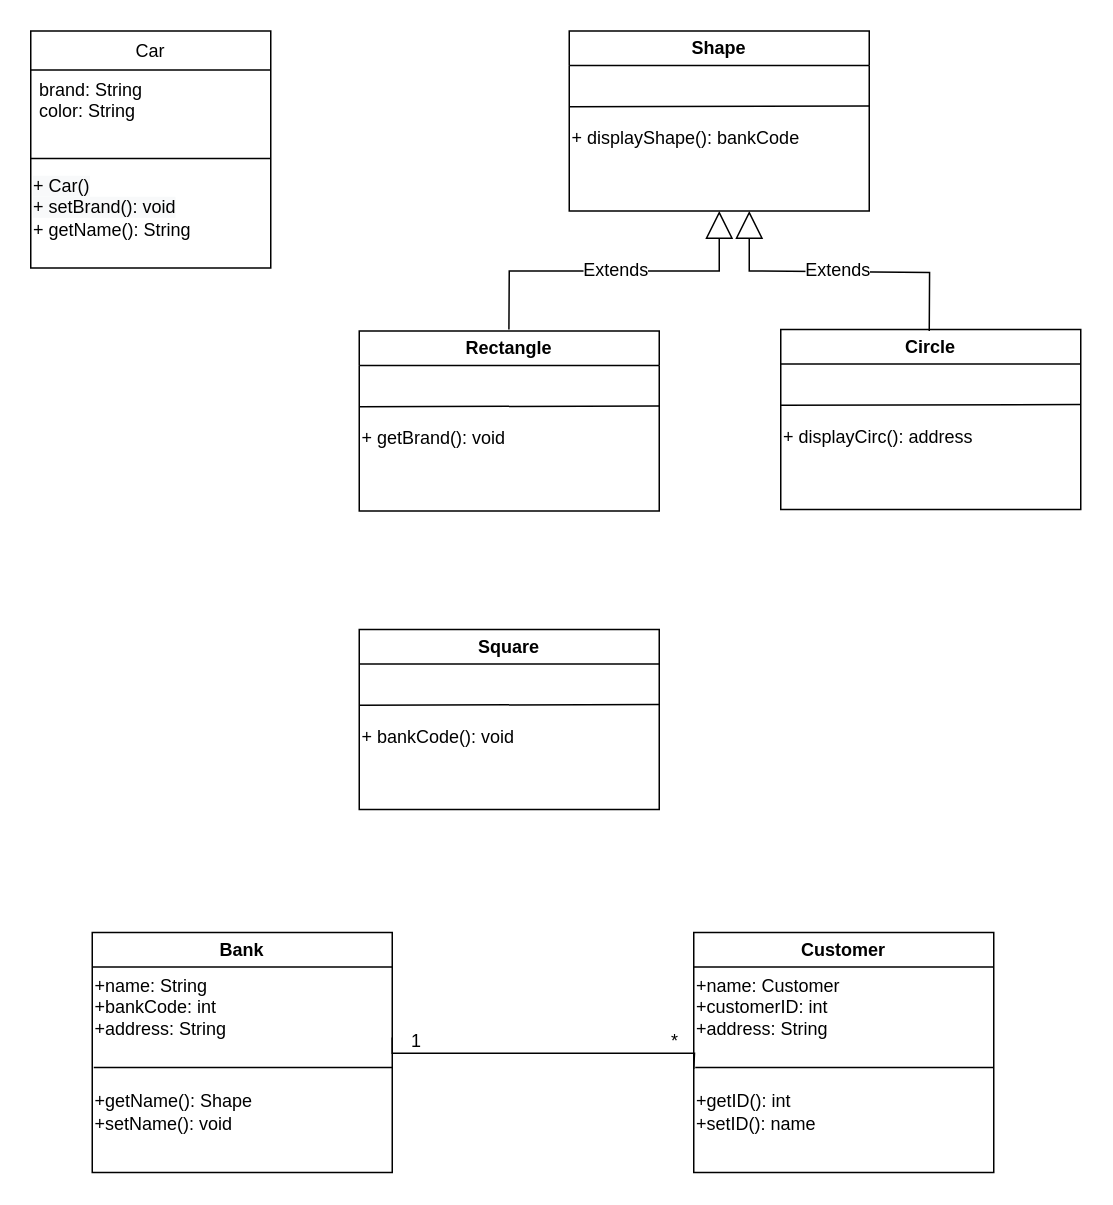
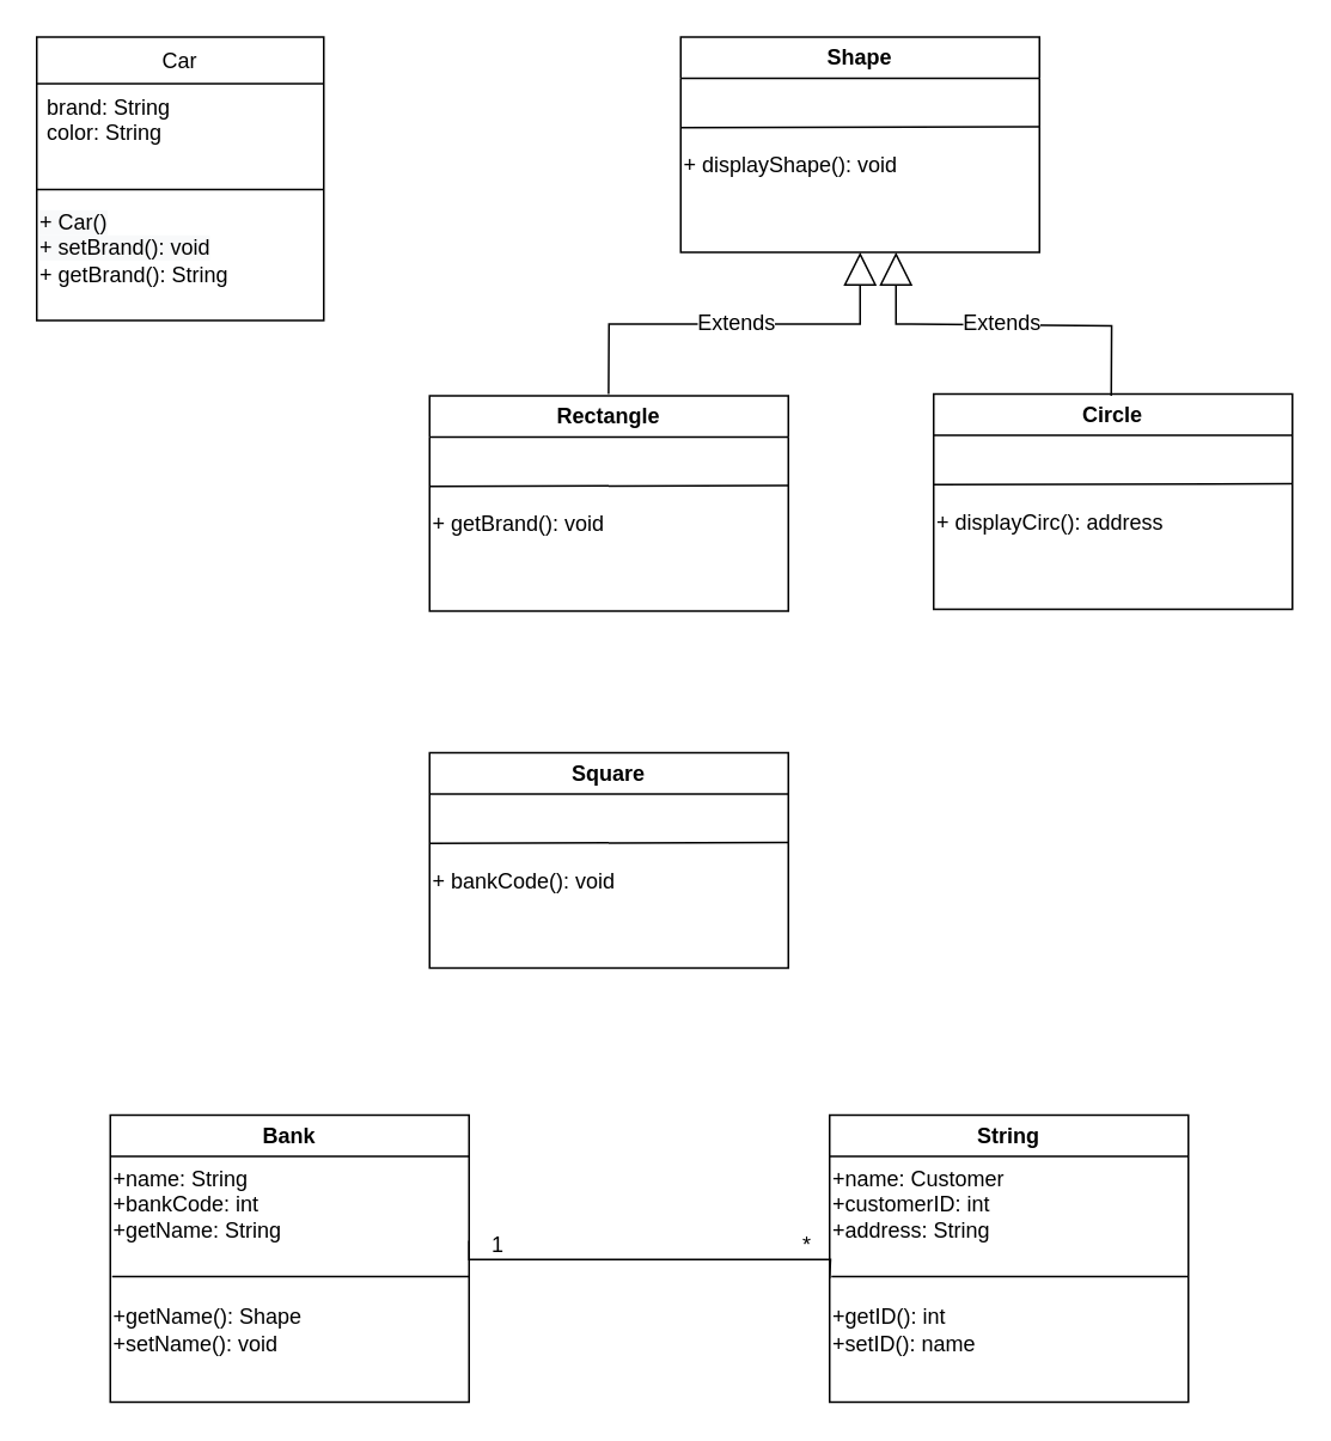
  <mxCell id="0" />
  <mxCell id="1" parent="0" />
  <mxCell id="2" value="Car" style="swimlane;fontStyle=0;align=center;verticalAlign=top;childLayout=stackLayout;horizontal=1;startSize=26;horizontalStack=0;resizeParent=1;resizeLast=0;collapsible=1;marginBottom=0;rounded=0;shadow=0;strokeWidth=1;" parent="1" vertex="1"><mxGeometry x="20" y="20" width="160" height="158" as="geometry"><mxRectangle x="230" y="140" width="160" height="26" as="alternateBounds" /></mxGeometry></mxCell>
  <mxCell id="3" value="brand: String&#10;color: String" style="text;align=left;verticalAlign=top;spacingLeft=4;spacingRight=4;overflow=hidden;rotatable=0;points=[[0,0.5],[1,0.5]];portConstraint=eastwest;" parent="2" vertex="1"><mxGeometry y="26" width="160" height="54" as="geometry" /></mxCell>
  <mxCell id="4" value="" style="line;html=1;strokeWidth=1;align=left;verticalAlign=middle;spacingTop=-1;spacingLeft=3;spacingRight=3;rotatable=0;labelPosition=right;points=[];portConstraint=eastwest;" parent="2" vertex="1"><mxGeometry y="80" width="160" height="10" as="geometry" /></mxCell>
- <mxCell id="5" value="&lt;span style=&quot;color: rgb(0, 0, 0); font-family: Helvetica; font-size: 12px; font-style: normal; font-variant-ligatures: normal; font-variant-caps: normal; font-weight: 400; letter-spacing: normal; orphans: 2; text-align: left; text-indent: 0px; text-transform: none; widows: 2; word-spacing: 0px; -webkit-text-stroke-width: 0px; background-color: rgb(248, 249, 250); text-decoration-thickness: initial; text-decoration-style: initial; text-decoration-color: initial; float: none; display: inline !important;&quot;&gt;+ Car()&lt;br&gt;+ setBrand(): void&lt;br&gt;&lt;/span&gt;&lt;span style=&quot;&quot;&gt;+ getName(): String&lt;/span&gt;" style="text;whiteSpace=wrap;html=1;" vertex="1" parent="2"><mxGeometry y="90" width="160" height="68" as="geometry" /></mxCell>
+ <mxCell id="5" value="&lt;span style=&quot;color: rgb(0, 0, 0); font-family: Helvetica; font-size: 12px; font-style: normal; font-variant-ligatures: normal; font-variant-caps: normal; font-weight: 400; letter-spacing: normal; orphans: 2; text-align: left; text-indent: 0px; text-transform: none; widows: 2; word-spacing: 0px; -webkit-text-stroke-width: 0px; background-color: rgb(248, 249, 250); text-decoration-thickness: initial; text-decoration-style: initial; text-decoration-color: initial; float: none; display: inline !important;&quot;&gt;+ Car()&lt;br&gt;+ setBrand(): void&lt;br&gt;&lt;/span&gt;&lt;span style=&quot;&quot;&gt;+ getBrand(): String&lt;/span&gt;" style="text;whiteSpace=wrap;html=1;" vertex="1" parent="2"><mxGeometry y="90" width="160" height="68" as="geometry" /></mxCell>
  <mxCell id="6" value="&lt;font style=&quot;font-size: 12px;&quot;&gt;Shape&lt;/font&gt;" style="swimlane;whiteSpace=wrap;html=1;fontSize=8;" vertex="1" parent="1"><mxGeometry x="379" y="20" width="200" height="120" as="geometry" /></mxCell>
- <mxCell id="7" value="+ displayShape(): bankCode&lt;br&gt;" style="text;html=1;strokeColor=none;fillColor=none;align=left;verticalAlign=middle;whiteSpace=wrap;rounded=0;fontSize=12;" vertex="1" parent="6"><mxGeometry y="52" width="200" height="40" as="geometry" /></mxCell>
+ <mxCell id="7" value="+ displayShape(): void&lt;br&gt;" style="text;html=1;strokeColor=none;fillColor=none;align=left;verticalAlign=middle;whiteSpace=wrap;rounded=0;fontSize=12;" vertex="1" parent="6"><mxGeometry y="52" width="200" height="40" as="geometry" /></mxCell>
  <mxCell id="8" value="" style="endArrow=none;html=1;rounded=0;fontSize=12;exitX=0;exitY=0.75;exitDx=0;exitDy=0;" edge="1" parent="1"><mxGeometry width="50" height="50" relative="1" as="geometry"><mxPoint x="379" y="70.5" as="sourcePoint" /><mxPoint x="579" y="70" as="targetPoint" /></mxGeometry></mxCell>
  <mxCell id="9" value="&lt;font style=&quot;font-size: 12px;&quot;&gt;Rectangle&lt;/font&gt;" style="swimlane;whiteSpace=wrap;html=1;fontSize=8;" vertex="1" parent="1"><mxGeometry x="239" y="220" width="200" height="120" as="geometry" /></mxCell>
  <mxCell id="10" value="+ getBrand(): void" style="text;html=1;strokeColor=none;fillColor=none;align=left;verticalAlign=middle;whiteSpace=wrap;rounded=0;fontSize=12;" vertex="1" parent="9"><mxGeometry y="52" width="200" height="40" as="geometry" /></mxCell>
  <mxCell id="11" value="" style="endArrow=none;html=1;rounded=0;fontSize=12;exitX=0;exitY=0.75;exitDx=0;exitDy=0;" edge="1" parent="1"><mxGeometry width="50" height="50" relative="1" as="geometry"><mxPoint x="239" y="270.5" as="sourcePoint" /><mxPoint x="439" y="270" as="targetPoint" /></mxGeometry></mxCell>
  <mxCell id="12" value="&lt;font style=&quot;font-size: 12px;&quot;&gt;Circle&lt;/font&gt;" style="swimlane;whiteSpace=wrap;html=1;fontSize=8;" vertex="1" parent="1"><mxGeometry x="520" y="219" width="200" height="120" as="geometry" /></mxCell>
  <mxCell id="13" value="+ displayCirc(): address" style="text;html=1;strokeColor=none;fillColor=none;align=left;verticalAlign=middle;whiteSpace=wrap;rounded=0;fontSize=12;" vertex="1" parent="12"><mxGeometry y="52" width="200" height="40" as="geometry" /></mxCell>
  <mxCell id="14" value="" style="endArrow=none;html=1;rounded=0;fontSize=12;exitX=0;exitY=0.75;exitDx=0;exitDy=0;" edge="1" parent="1"><mxGeometry width="50" height="50" relative="1" as="geometry"><mxPoint x="520" y="269.5" as="sourcePoint" /><mxPoint x="720" y="269" as="targetPoint" /></mxGeometry></mxCell>
  <mxCell id="15" value="&lt;span style=&quot;font-size: 12px;&quot;&gt;Square&lt;/span&gt;" style="swimlane;whiteSpace=wrap;html=1;fontSize=8;" vertex="1" parent="1"><mxGeometry x="239" y="419" width="200" height="120" as="geometry" /></mxCell>
  <mxCell id="16" value="+ bankCode(): void" style="text;html=1;strokeColor=none;fillColor=none;align=left;verticalAlign=middle;whiteSpace=wrap;rounded=0;fontSize=12;" vertex="1" parent="15"><mxGeometry y="52" width="200" height="40" as="geometry" /></mxCell>
  <mxCell id="17" value="" style="endArrow=none;html=1;rounded=0;fontSize=12;exitX=0;exitY=0.75;exitDx=0;exitDy=0;" edge="1" parent="1"><mxGeometry width="50" height="50" relative="1" as="geometry"><mxPoint x="239" y="469.5" as="sourcePoint" /><mxPoint x="439" y="469" as="targetPoint" /></mxGeometry></mxCell>
  <mxCell id="18" value="Extends" style="endArrow=block;endSize=16;endFill=0;html=1;rounded=0;fontSize=12;entryX=0.5;entryY=1;entryDx=0;entryDy=0;exitX=0.5;exitY=0;exitDx=0;exitDy=0;" edge="1" parent="1" target="6"><mxGeometry width="160" relative="1" as="geometry"><mxPoint x="338.78" y="219" as="sourcePoint" /><mxPoint x="338.78" y="140" as="targetPoint" /><Array as="points"><mxPoint x="339" y="180" /><mxPoint x="479" y="180" /></Array></mxGeometry></mxCell>
  <mxCell id="19" value="Extends" style="endArrow=block;endSize=16;endFill=0;html=1;rounded=0;fontSize=12;exitX=0.5;exitY=0;exitDx=0;exitDy=0;" edge="1" parent="1"><mxGeometry width="160" relative="1" as="geometry"><mxPoint x="619" y="220" as="sourcePoint" /><mxPoint x="499" y="140" as="targetPoint" /><Array as="points"><mxPoint x="619.22" y="181" /><mxPoint x="499" y="180" /></Array></mxGeometry></mxCell>
  <mxCell id="20" value="&lt;span style=&quot;font-size: 12px;&quot;&gt;Bank&lt;/span&gt;" style="swimlane;whiteSpace=wrap;html=1;fontSize=8;" vertex="1" parent="1"><mxGeometry x="61" y="621" width="200" height="160" as="geometry" /></mxCell>
  <mxCell id="21" value="+getName(): Shape&lt;br&gt;+setName(): void" style="text;html=1;strokeColor=none;fillColor=none;align=left;verticalAlign=middle;whiteSpace=wrap;rounded=0;fontSize=12;" vertex="1" parent="20"><mxGeometry y="100" width="200" height="40" as="geometry" /></mxCell>
  <mxCell id="22" value="" style="endArrow=none;html=1;rounded=0;fontSize=12;" edge="1" parent="20"><mxGeometry width="50" height="50" relative="1" as="geometry"><mxPoint x="1" y="90" as="sourcePoint" /><mxPoint x="200" y="90" as="targetPoint" /></mxGeometry></mxCell>
- <mxCell id="23" value="+name: String&lt;br&gt;+bankCode: int&lt;br&gt;+address: String" style="text;html=1;strokeColor=none;fillColor=none;align=left;verticalAlign=middle;whiteSpace=wrap;rounded=0;fontSize=12;" vertex="1" parent="20"><mxGeometry y="30" width="200" height="40" as="geometry" /></mxCell>
- <mxCell id="24" value="&lt;span style=&quot;font-size: 12px;&quot;&gt;Customer&lt;/span&gt;" style="swimlane;whiteSpace=wrap;html=1;fontSize=8;" vertex="1" parent="1"><mxGeometry x="462" y="621" width="200" height="160" as="geometry" /></mxCell>
+ <mxCell id="23" value="+name: String&lt;br&gt;+bankCode: int&lt;br&gt;+getName: String" style="text;html=1;strokeColor=none;fillColor=none;align=left;verticalAlign=middle;whiteSpace=wrap;rounded=0;fontSize=12;" vertex="1" parent="20"><mxGeometry y="30" width="200" height="40" as="geometry" /></mxCell>
+ <mxCell id="24" value="&lt;span style=&quot;font-size: 12px;&quot;&gt;String&lt;/span&gt;" style="swimlane;whiteSpace=wrap;html=1;fontSize=8;" vertex="1" parent="1"><mxGeometry x="462" y="621" width="200" height="160" as="geometry" /></mxCell>
  <mxCell id="25" value="+getID(): int&lt;br&gt;+setID(): name" style="text;html=1;strokeColor=none;fillColor=none;align=left;verticalAlign=middle;whiteSpace=wrap;rounded=0;fontSize=12;" vertex="1" parent="24"><mxGeometry y="100" width="200" height="40" as="geometry" /></mxCell>
  <mxCell id="26" value="" style="endArrow=none;html=1;rounded=0;fontSize=12;" edge="1" parent="24"><mxGeometry width="50" height="50" relative="1" as="geometry"><mxPoint x="1" y="90" as="sourcePoint" /><mxPoint x="200" y="90" as="targetPoint" /></mxGeometry></mxCell>
  <mxCell id="27" value="+name: Customer&lt;br&gt;+customerID: int&lt;br&gt;+address: String" style="text;html=1;strokeColor=none;fillColor=none;align=left;verticalAlign=middle;whiteSpace=wrap;rounded=0;fontSize=12;" vertex="1" parent="24"><mxGeometry y="30" width="200" height="40" as="geometry" /></mxCell>
  <mxCell id="28" value="" style="endArrow=none;html=1;edgeStyle=orthogonalEdgeStyle;rounded=0;fontSize=12;exitX=1;exitY=1;exitDx=0;exitDy=0;" edge="1" parent="1" source="23"><mxGeometry relative="1" as="geometry"><mxPoint x="252" y="712" as="sourcePoint" /><mxPoint x="462" y="712" as="targetPoint" /></mxGeometry></mxCell>
  <mxCell id="29" value="1" style="edgeLabel;resizable=0;html=1;align=left;verticalAlign=bottom;fontSize=12;" connectable="0" vertex="1" parent="28"><mxGeometry x="-1" relative="1" as="geometry"><mxPoint x="11" y="11" as="offset" /></mxGeometry></mxCell>
  <mxCell id="30" value="*" style="edgeLabel;resizable=0;html=1;align=right;verticalAlign=bottom;fontSize=12;" connectable="0" vertex="1" parent="28"><mxGeometry x="1" relative="1" as="geometry"><mxPoint x="-10" y="-10" as="offset" /></mxGeometry></mxCell>
